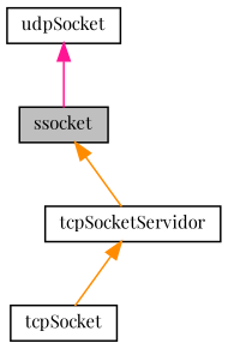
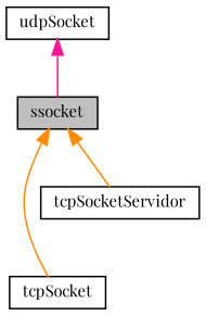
  digraph {
    fontname="Playfair Display"
    node [color=black fillcolor=white fontname="Playfair Display" fontsize=10 shape=record style=filled]
    edge [color=darkorange dir=back fontname="Playfair Display" fontsize=10 labelfontname=Helvetica labelfontsize=10 style=solid]
    n1 [fillcolor=grey75 fontcolor=black height=0.2 label=ssocket width=0.4]
    n2 [height=0.2 label=tcpSocket width=0.4]
    n3 [height=0.2 label=tcpSocketServidor width=0.4]
    n4 [height=0.2 label=udpSocket width=0.4]
-   n3 -> n2
+   n1 -> n2
    n1 -> n3
    n4 -> n1 [color=deeppink]
  }
